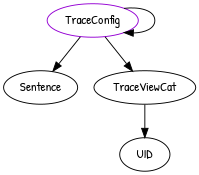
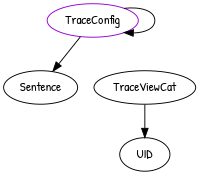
  digraph {
    fontname="Patrick Hand"
    node [fontname="Patrick Hand"]
    edge [fontname="Patrick Hand"]
    n1 [color=darkviolet label=TraceConfig shape=oval]
    Sentence
    TraceViewCat
    UID
    n1 -> n1
    n1 -> Sentence
-   n1 -> TraceViewCat
    TraceViewCat -> UID
  }
